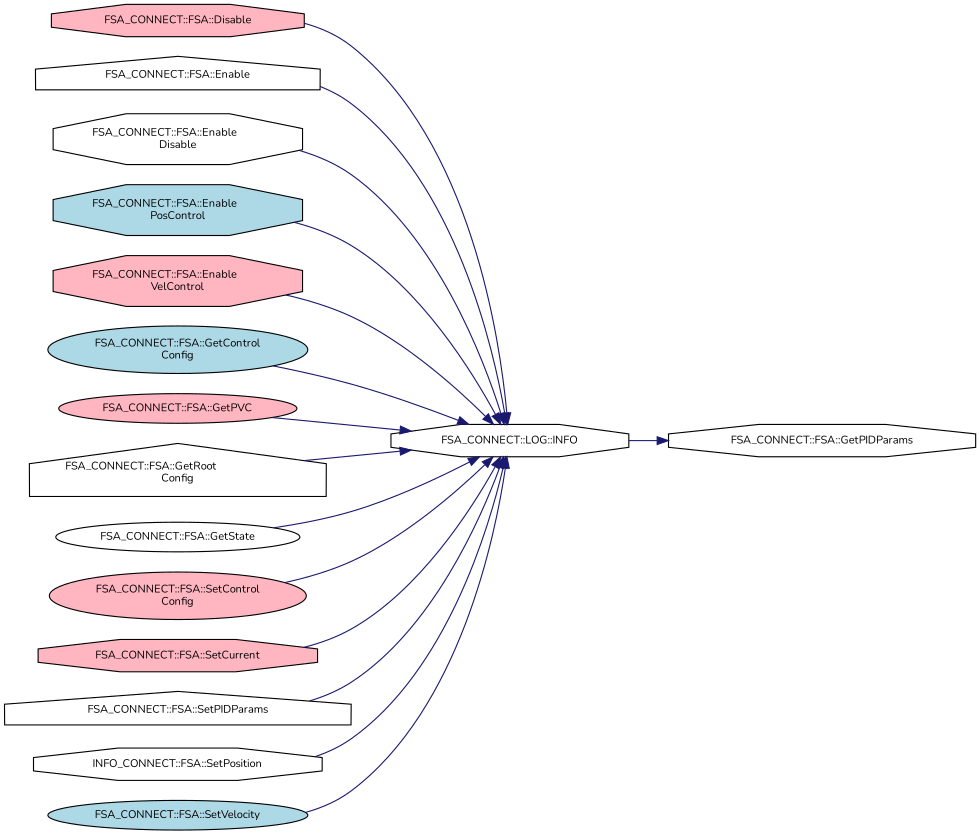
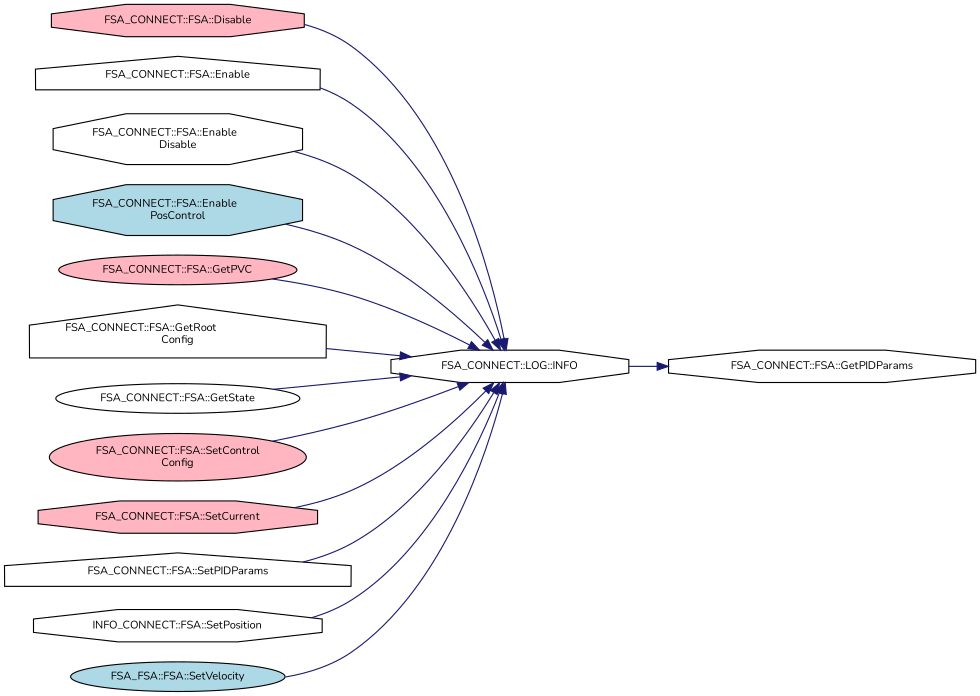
  digraph {
    fontname=Nunito
    rankdir=RL
    node [color=black fillcolor=white fontname=Nunito fontsize=10 shape=octagon style=filled]
    edge [color=midnightblue dir=back fontname=Nunito fontsize=10 labelfontname=Helvetica labelfontsize=10 style=solid]
    n1 [fontcolor=black height=0.2 label="FSA_CONNECT::LOG::INFO" width=0.4]
    n2 [fillcolor=lightpink height=0.2 label="FSA_CONNECT::FSA::Disable" width=0.4]
    n3 [height=0.2 label="FSA_CONNECT::FSA::Enable" shape=house width=0.4]
    n4 [height=0.2 label="FSA_CONNECT::FSA::Enable\lDisable" width=0.4]
    n5 [fillcolor=lightblue height=0.2 label="FSA_CONNECT::FSA::Enable\lPosControl" width=0.4]
-   n6 [fillcolor=lightpink height=0.2 label="FSA_CONNECT::FSA::Enable\lVelControl" width=0.4]
-   n7 [fillcolor=lightblue height=0.2 label="FSA_CONNECT::FSA::GetControl\lConfig" shape=ellipse width=0.4]
    n8 [fillcolor=lightpink height=0.2 label="FSA_CONNECT::FSA::GetPVC" shape=ellipse width=0.4]
    n9 [height=0.2 label="FSA_CONNECT::FSA::GetRoot\lConfig" shape=house width=0.4]
    n10 [height=0.2 label="FSA_CONNECT::FSA::GetState" shape=ellipse width=0.4]
    n11 [fillcolor=lightpink height=0.2 label="FSA_CONNECT::FSA::SetControl\lConfig" shape=ellipse width=0.4]
    n12 [fillcolor=lightpink height=0.2 label="FSA_CONNECT::FSA::SetCurrent" width=0.4]
    n13 [height=0.2 label="FSA_CONNECT::FSA::SetPIDParams" shape=house width=0.4]
    n14 [height=0.2 label="INFO_CONNECT::FSA::SetPosition" width=0.4]
-   n15 [fillcolor=lightblue height=0.2 label="FSA_CONNECT::FSA::SetVelocity" shape=ellipse width=0.4]
+   n15 [fillcolor=lightblue height=0.2 label="FSA_FSA::FSA::SetVelocity" shape=ellipse width=0.4]
    n16 [height=0.2 label="FSA_CONNECT::FSA::GetPIDParams" width=0.4]
    n1 -> n2
    n1 -> n3
    n1 -> n4
    n1 -> n5
-   n1 -> n6
-   n1 -> n7
    n1 -> n8
    n1 -> n9
    n1 -> n10
    n1 -> n11
    n1 -> n12
    n1 -> n13
    n1 -> n14
    n1 -> n15
    n16 -> n1
  }
